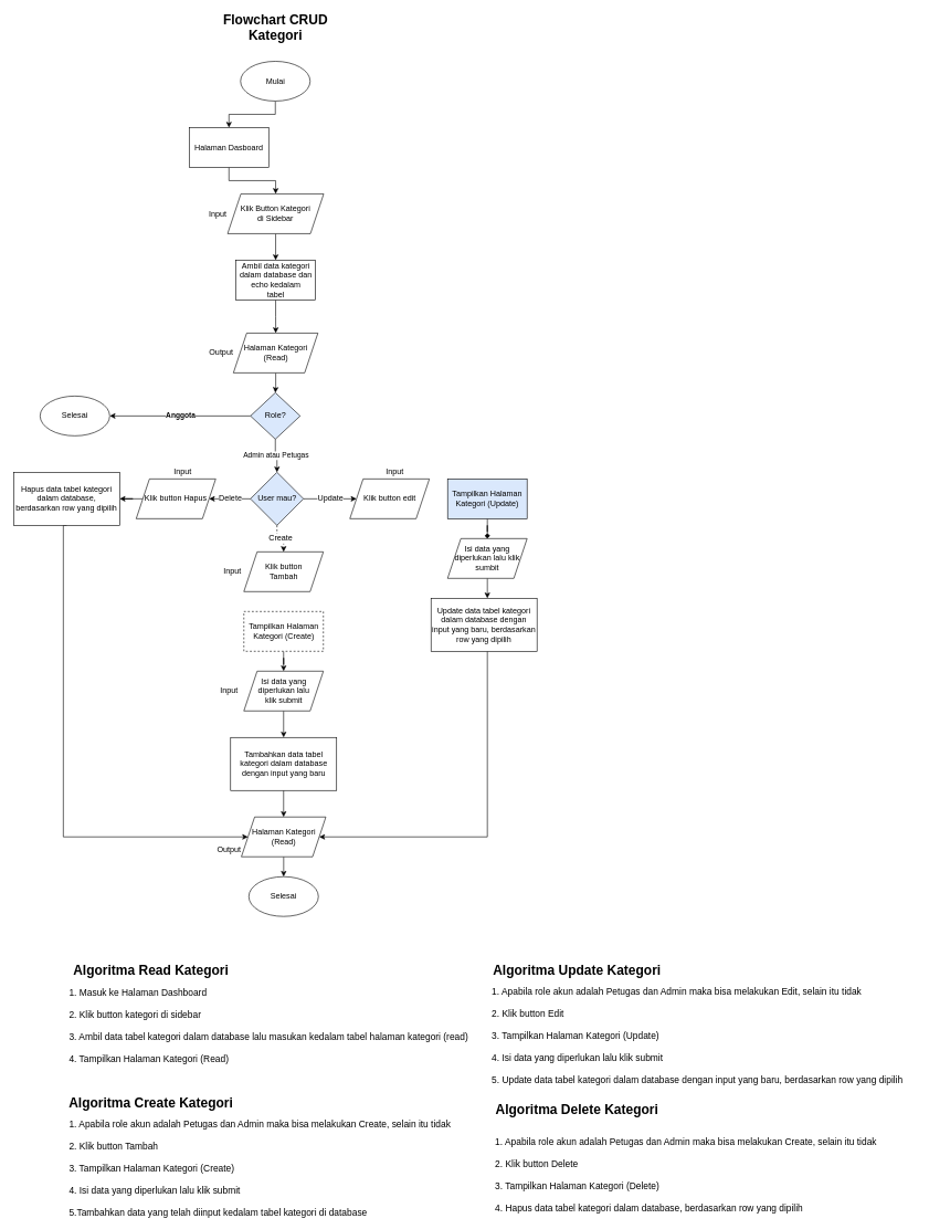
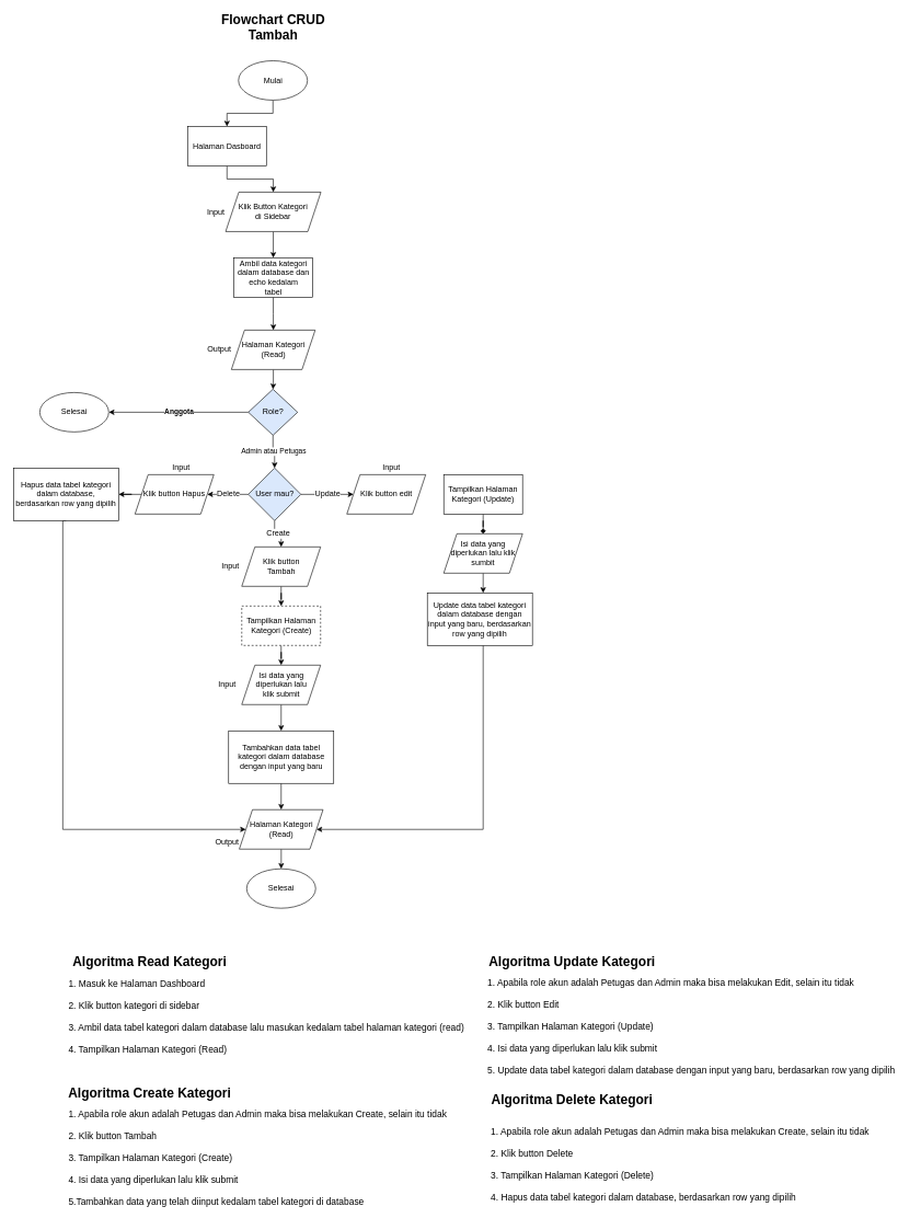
  <mxCell id="0" />
  <mxCell id="1" parent="0" />
  <mxCell id="2" value="" style="edgeStyle=orthogonalEdgeStyle;rounded=0;orthogonalLoop=1;jettySize=auto;html=1;fontSize=20;" edge="1" parent="1" source="3" target="11"><mxGeometry relative="1" as="geometry" /></mxCell>
  <mxCell id="3" value="Mulai" style="ellipse;whiteSpace=wrap;html=1;" vertex="1" parent="1"><mxGeometry x="362.5" y="92" width="105" height="60" as="geometry" /></mxCell>
- <mxCell id="4" value="&lt;span style=&quot;font-size: 20px&quot;&gt;&lt;b&gt;Flowchart CRUD&lt;br&gt;Kategori&lt;br&gt;&lt;/b&gt;&lt;/span&gt;" style="text;html=1;align=center;verticalAlign=middle;resizable=0;points=[];autosize=1;" vertex="1" parent="1"><mxGeometry x="330" y="20" width="170" height="40" as="geometry" /></mxCell>
+ <mxCell id="4" value="&lt;span style=&quot;font-size: 20px&quot;&gt;&lt;b&gt;Flowchart CRUD&lt;br&gt;Tambah&lt;br&gt;&lt;/b&gt;&lt;/span&gt;" style="text;html=1;align=center;verticalAlign=middle;resizable=0;points=[];autosize=1;" vertex="1" parent="1"><mxGeometry x="330" y="20" width="170" height="40" as="geometry" /></mxCell>
  <mxCell id="5" value="Admin atau Petugas" style="edgeStyle=orthogonalEdgeStyle;rounded=0;orthogonalLoop=1;jettySize=auto;html=1;exitX=0.5;exitY=1;exitDx=0;exitDy=0;entryX=0.5;entryY=0;entryDx=0;entryDy=0;" edge="1" parent="1" source="7" target="23"><mxGeometry relative="1" as="geometry"><mxPoint x="415" y="712" as="sourcePoint" /><mxPoint x="415" y="742" as="targetPoint" /></mxGeometry></mxCell>
  <mxCell id="6" value="&lt;b&gt;Anggota&lt;/b&gt;" style="edgeStyle=orthogonalEdgeStyle;rounded=0;orthogonalLoop=1;jettySize=auto;html=1;" edge="1" parent="1" source="7" target="51"><mxGeometry relative="1" as="geometry"><mxPoint x="250" y="627" as="targetPoint" /></mxGeometry></mxCell>
  <mxCell id="7" value="Role?" style="rhombus;whiteSpace=wrap;html=1;fillColor=#dae8fc;" vertex="1" parent="1"><mxGeometry x="377.5" y="592" width="75" height="70" as="geometry" /></mxCell>
  <mxCell id="8" value="&lt;span style=&quot;font-size: 20px&quot;&gt;&lt;b&gt;Algoritma Read Kategori&lt;br&gt;&lt;/b&gt;&lt;/span&gt;" style="text;html=1;align=center;verticalAlign=middle;resizable=0;points=[];autosize=1;" vertex="1" parent="1"><mxGeometry x="101.5" y="1452" width="250" height="20" as="geometry" /></mxCell>
  <mxCell id="9" value="&lt;span style=&quot;font-size: 14px&quot;&gt;1. Masuk ke Halaman Dashboard&lt;br&gt;&lt;br&gt;2. Klik button kategori di sidebar&lt;br&gt;&lt;br&gt;3. Ambil data tabel kategori dalam database lalu masukan kedalam tabel halaman kategori (read)&lt;br&gt;&lt;br&gt;4. Tampilkan Halaman Kategori (Read)&lt;br&gt;&lt;/span&gt;" style="text;html=1;align=left;verticalAlign=middle;resizable=0;points=[];autosize=1;" vertex="1" parent="1"><mxGeometry x="101.5" y="1492" width="620" height="110" as="geometry" /></mxCell>
  <mxCell id="10" value="" style="edgeStyle=orthogonalEdgeStyle;rounded=0;orthogonalLoop=1;jettySize=auto;html=1;fontSize=12;" edge="1" parent="1" source="11" target="13"><mxGeometry relative="1" as="geometry" /></mxCell>
  <mxCell id="11" value="Halaman Dasboard" style="whiteSpace=wrap;html=1;" vertex="1" parent="1"><mxGeometry x="285" y="192" width="120" height="60" as="geometry" /></mxCell>
  <mxCell id="12" value="" style="edgeStyle=orthogonalEdgeStyle;rounded=0;orthogonalLoop=1;jettySize=auto;html=1;fontSize=20;" edge="1" parent="1" source="13" target="16"><mxGeometry relative="1" as="geometry" /></mxCell>
  <mxCell id="13" value="Klik Button Kategori&lt;br&gt;di Sidebar" style="shape=parallelogram;perimeter=parallelogramPerimeter;whiteSpace=wrap;html=1;fixedSize=1;" vertex="1" parent="1"><mxGeometry x="343" y="292" width="145" height="60" as="geometry" /></mxCell>
  <mxCell id="14" value="Input" style="text;html=1;align=center;verticalAlign=middle;resizable=0;points=[];autosize=1;" vertex="1" parent="1"><mxGeometry x="308" y="312" width="40" height="20" as="geometry" /></mxCell>
  <mxCell id="15" value="" style="edgeStyle=orthogonalEdgeStyle;rounded=0;orthogonalLoop=1;jettySize=auto;html=1;fontSize=20;" edge="1" parent="1" source="16" target="18"><mxGeometry relative="1" as="geometry" /></mxCell>
  <mxCell id="16" value="Ambil data kategori&lt;br&gt;dalam database dan echo kedalam&lt;br&gt;tabel" style="whiteSpace=wrap;html=1;" vertex="1" parent="1"><mxGeometry x="355.5" y="392" width="120" height="60" as="geometry" /></mxCell>
  <mxCell id="17" value="" style="edgeStyle=orthogonalEdgeStyle;rounded=0;orthogonalLoop=1;jettySize=auto;html=1;fontSize=12;" edge="1" parent="1" source="18" target="7"><mxGeometry relative="1" as="geometry" /></mxCell>
  <mxCell id="18" value="Halaman Kategori (Read)" style="shape=parallelogram;perimeter=parallelogramPerimeter;whiteSpace=wrap;html=1;fixedSize=1;" vertex="1" parent="1"><mxGeometry x="351.75" y="502" width="127.5" height="60" as="geometry" /></mxCell>
  <mxCell id="19" value="Output" style="text;html=1;align=center;verticalAlign=middle;resizable=0;points=[];autosize=1;" vertex="1" parent="1"><mxGeometry x="308" y="522" width="50" height="20" as="geometry" /></mxCell>
  <mxCell id="20" value="Update" style="edgeStyle=orthogonalEdgeStyle;rounded=0;orthogonalLoop=1;jettySize=auto;html=1;fontSize=12;" edge="1" parent="1" source="23" target="24"><mxGeometry relative="1" as="geometry" /></mxCell>
  <mxCell id="21" value="Delete" style="edgeStyle=orthogonalEdgeStyle;rounded=0;orthogonalLoop=1;jettySize=auto;html=1;fontSize=12;" edge="1" parent="1" source="23" target="26"><mxGeometry relative="1" as="geometry" /></mxCell>
- <mxCell id="22" value="Create" style="edgeStyle=orthogonalEdgeStyle;rounded=0;orthogonalLoop=1;jettySize=auto;html=1;fontSize=12;dashed=1;" edge="1" parent="1" source="23" target="28"><mxGeometry relative="1" as="geometry" /></mxCell>
+ <mxCell id="22" value="Create" style="edgeStyle=orthogonalEdgeStyle;rounded=0;orthogonalLoop=1;jettySize=auto;html=1;fontSize=12;" edge="1" parent="1" source="23" target="28"><mxGeometry relative="1" as="geometry" /></mxCell>
  <mxCell id="23" value="User mau?" style="rhombus;whiteSpace=wrap;html=1;fillColor=#dae8fc;" vertex="1" parent="1"><mxGeometry x="377.5" y="712" width="80" height="80" as="geometry" /></mxCell>
  <mxCell id="24" value="Klik button edit" style="shape=parallelogram;perimeter=parallelogramPerimeter;whiteSpace=wrap;html=1;fixedSize=1;" vertex="1" parent="1"><mxGeometry x="527.5" y="722" width="120" height="60" as="geometry" /></mxCell>
  <mxCell id="25" value="" style="edgeStyle=orthogonalEdgeStyle;rounded=0;orthogonalLoop=1;jettySize=auto;html=1;fontSize=12;" edge="1" parent="1" source="26" target="32"><mxGeometry relative="1" as="geometry" /></mxCell>
  <mxCell id="26" value="Klik button Hapus" style="shape=parallelogram;perimeter=parallelogramPerimeter;whiteSpace=wrap;html=1;fixedSize=1;" vertex="1" parent="1"><mxGeometry x="205" y="722" width="120" height="60" as="geometry" /></mxCell>
+ <mxCell id="27" value="" style="edgeStyle=orthogonalEdgeStyle;rounded=0;orthogonalLoop=1;jettySize=auto;html=1;fontSize=12;" edge="1" parent="1" source="28" target="40"><mxGeometry relative="1" as="geometry" /></mxCell>
  <mxCell id="28" value="Klik button &lt;br&gt;Tambah" style="shape=parallelogram;perimeter=parallelogramPerimeter;whiteSpace=wrap;html=1;fixedSize=1;" vertex="1" parent="1"><mxGeometry x="367.5" y="832" width="120" height="60" as="geometry" /></mxCell>
  <mxCell id="29" value="Input" style="text;html=1;align=center;verticalAlign=middle;resizable=0;points=[];autosize=1;" vertex="1" parent="1"><mxGeometry x="255" y="702" width="40" height="20" as="geometry" /></mxCell>
  <mxCell id="30" value="Input" style="text;html=1;align=center;verticalAlign=middle;resizable=0;points=[];autosize=1;" vertex="1" parent="1"><mxGeometry x="575" y="702" width="40" height="20" as="geometry" /></mxCell>
  <mxCell id="31" style="edgeStyle=orthogonalEdgeStyle;rounded=0;orthogonalLoop=1;jettySize=auto;html=1;fontSize=12;entryX=0;entryY=0.5;entryDx=0;entryDy=0;exitX=0.5;exitY=1;exitDx=0;exitDy=0;" edge="1" parent="1" source="32" target="46"><mxGeometry relative="1" as="geometry"><mxPoint x="95" y="1282" as="targetPoint" /><mxPoint x="100" y="822" as="sourcePoint" /><Array as="points"><mxPoint x="95" y="792" /><mxPoint x="95" y="1262" /></Array></mxGeometry></mxCell>
  <mxCell id="32" value="Hapus data tabel kategori dalam database, berdasarkan row yang dipilih" style="whiteSpace=wrap;html=1;" vertex="1" parent="1"><mxGeometry x="20" y="712" width="160" height="80" as="geometry" /></mxCell>
  <mxCell id="33" value="" style="edgeStyle=orthogonalEdgeStyle;rounded=0;orthogonalLoop=1;jettySize=auto;html=1;fontSize=12;endArrow=diamond;" edge="1" parent="1" source="34" target="36"><mxGeometry relative="1" as="geometry" /></mxCell>
- <mxCell id="34" value="Tampilkan Halaman&lt;br&gt;Kategori (Update)" style="whiteSpace=wrap;html=1;fillColor=#dae8fc;" vertex="1" parent="1"><mxGeometry x="675" y="722" width="120" height="60" as="geometry" /></mxCell>
+ <mxCell id="34" value="Tampilkan Halaman&lt;br&gt;Kategori (Update)" style="whiteSpace=wrap;html=1;" vertex="1" parent="1"><mxGeometry x="675" y="722" width="120" height="60" as="geometry" /></mxCell>
  <mxCell id="35" value="" style="edgeStyle=orthogonalEdgeStyle;rounded=0;orthogonalLoop=1;jettySize=auto;html=1;fontSize=12;" edge="1" parent="1" source="36"><mxGeometry relative="1" as="geometry"><mxPoint x="735" y="902" as="targetPoint" /></mxGeometry></mxCell>
  <mxCell id="36" value="Isi data yang diperlukan lalu klik sumbit" style="shape=parallelogram;perimeter=parallelogramPerimeter;whiteSpace=wrap;html=1;fixedSize=1;" vertex="1" parent="1"><mxGeometry x="675" y="812" width="120" height="60" as="geometry" /></mxCell>
  <mxCell id="37" style="edgeStyle=orthogonalEdgeStyle;rounded=0;orthogonalLoop=1;jettySize=auto;html=1;entryX=1;entryY=0.5;entryDx=0;entryDy=0;fontSize=12;exitX=0.5;exitY=1;exitDx=0;exitDy=0;" edge="1" parent="1" target="46"><mxGeometry relative="1" as="geometry"><mxPoint x="735" y="982" as="sourcePoint" /><Array as="points"><mxPoint x="735" y="1262" /></Array></mxGeometry></mxCell>
  <mxCell id="38" value="Update data tabel kategori dalam database dengan input yang baru, berdasarkan row yang dipilih" style="whiteSpace=wrap;html=1;" vertex="1" parent="1"><mxGeometry x="650" y="902" width="160" height="80" as="geometry" /></mxCell>
  <mxCell id="39" value="" style="edgeStyle=orthogonalEdgeStyle;rounded=0;orthogonalLoop=1;jettySize=auto;html=1;fontSize=12;" edge="1" parent="1" source="40" target="42"><mxGeometry relative="1" as="geometry" /></mxCell>
  <mxCell id="40" value="Tampilkan Halaman&lt;br&gt;Kategori (Create)" style="whiteSpace=wrap;html=1;dashed=1;" vertex="1" parent="1"><mxGeometry x="367.5" y="922" width="120" height="60" as="geometry" /></mxCell>
  <mxCell id="41" value="" style="edgeStyle=orthogonalEdgeStyle;rounded=0;orthogonalLoop=1;jettySize=auto;html=1;fontSize=12;" edge="1" parent="1" source="42" target="44"><mxGeometry relative="1" as="geometry" /></mxCell>
  <mxCell id="42" value="Isi data yang diperlukan lalu&lt;br&gt;klik submit" style="shape=parallelogram;perimeter=parallelogramPerimeter;whiteSpace=wrap;html=1;fixedSize=1;" vertex="1" parent="1"><mxGeometry x="367.5" y="1012" width="120" height="60" as="geometry" /></mxCell>
  <mxCell id="43" value="" style="edgeStyle=orthogonalEdgeStyle;rounded=0;orthogonalLoop=1;jettySize=auto;html=1;fontSize=12;entryX=0.5;entryY=0;entryDx=0;entryDy=0;" edge="1" parent="1" source="44" target="46"><mxGeometry relative="1" as="geometry"><mxPoint x="427.5" y="1222" as="targetPoint" /></mxGeometry></mxCell>
  <mxCell id="44" value="Tambahkan data tabel kategori dalam database dengan input yang baru" style="whiteSpace=wrap;html=1;" vertex="1" parent="1"><mxGeometry x="347.5" y="1112" width="160" height="80" as="geometry" /></mxCell>
  <mxCell id="45" value="" style="edgeStyle=orthogonalEdgeStyle;rounded=0;orthogonalLoop=1;jettySize=auto;html=1;fontSize=12;" edge="1" parent="1" source="46" target="50"><mxGeometry relative="1" as="geometry" /></mxCell>
  <mxCell id="46" value="Halaman Kategori (Read)" style="shape=parallelogram;perimeter=parallelogramPerimeter;whiteSpace=wrap;html=1;fixedSize=1;" vertex="1" parent="1"><mxGeometry x="363.75" y="1232" width="127.5" height="60" as="geometry" /></mxCell>
  <mxCell id="47" value="Input" style="text;html=1;align=center;verticalAlign=middle;resizable=0;points=[];autosize=1;fontSize=12;" vertex="1" parent="1"><mxGeometry x="330" y="852" width="40" height="20" as="geometry" /></mxCell>
  <mxCell id="48" value="Input" style="text;html=1;align=center;verticalAlign=middle;resizable=0;points=[];autosize=1;fontSize=12;" vertex="1" parent="1"><mxGeometry x="325" y="1032" width="40" height="20" as="geometry" /></mxCell>
  <mxCell id="49" value="Output" style="text;html=1;align=center;verticalAlign=middle;resizable=0;points=[];autosize=1;fontSize=12;" vertex="1" parent="1"><mxGeometry x="320" y="1272" width="50" height="20" as="geometry" /></mxCell>
  <mxCell id="50" value="Selesai" style="ellipse;whiteSpace=wrap;html=1;" vertex="1" parent="1"><mxGeometry x="375" y="1322" width="105" height="60" as="geometry" /></mxCell>
  <mxCell id="51" value="Selesai" style="ellipse;whiteSpace=wrap;html=1;" vertex="1" parent="1"><mxGeometry x="60" y="597" width="105" height="60" as="geometry" /></mxCell>
  <mxCell id="52" value="&lt;span style=&quot;font-size: 20px&quot;&gt;&lt;b&gt;Algoritma Create Kategori&lt;br&gt;&lt;/b&gt;&lt;/span&gt;" style="text;html=1;align=center;verticalAlign=middle;resizable=0;points=[];autosize=1;" vertex="1" parent="1"><mxGeometry x="96.5" y="1652" width="260" height="20" as="geometry" /></mxCell>
  <mxCell id="53" value="&lt;span style=&quot;font-size: 14px&quot;&gt;1. Apabila role akun adalah Petugas dan Admin maka bisa melakukan Create, selain itu tidak&lt;br&gt;&lt;br&gt;2. Klik button Tambah&lt;br&gt;&lt;br&gt;3. Tampilkan Halaman Kategori (Create)&lt;br&gt;&lt;br&gt;4. Isi data yang diperlukan lalu klik submit&lt;br&gt;&lt;br&gt;5.Tambahkan data yang telah diinput kedalam tabel kategori di database&lt;br&gt;&lt;/span&gt;" style="text;html=1;align=left;verticalAlign=middle;resizable=0;points=[];autosize=1;" vertex="1" parent="1"><mxGeometry x="101.5" y="1692" width="590" height="140" as="geometry" /></mxCell>
  <mxCell id="54" value="&lt;span style=&quot;font-size: 20px&quot;&gt;&lt;b&gt;Algoritma Update Kategori&lt;br&gt;&lt;/b&gt;&lt;/span&gt;" style="text;html=1;align=center;verticalAlign=middle;resizable=0;points=[];autosize=1;" vertex="1" parent="1"><mxGeometry x="735" y="1452" width="270" height="20" as="geometry" /></mxCell>
  <mxCell id="55" value="&lt;span style=&quot;font-size: 20px&quot;&gt;&lt;b&gt;Algoritma Delete Kategori&lt;br&gt;&lt;/b&gt;&lt;/span&gt;" style="text;html=1;align=center;verticalAlign=middle;resizable=0;points=[];autosize=1;" vertex="1" parent="1"><mxGeometry x="740" y="1662" width="260" height="20" as="geometry" /></mxCell>
  <mxCell id="56" value="&lt;span style=&quot;font-size: 14px&quot;&gt;1. Apabila role akun adalah Petugas dan Admin maka bisa melakukan Create, selain itu tidak&lt;br&gt;&lt;br&gt;2. Klik button Delete&lt;br&gt;&lt;br&gt;3. Tampilkan Halaman Kategori (Delete)&lt;br&gt;&lt;br&gt;4.&amp;nbsp;&lt;/span&gt;&lt;span style=&quot;text-align: center&quot;&gt;&lt;font style=&quot;font-size: 14px&quot;&gt;Hapus data tabel kategori dalam database, berdasarkan row yang dipilih&lt;/font&gt;&lt;/span&gt;&lt;span style=&quot;font-size: 14px&quot;&gt;&lt;br&gt;&lt;/span&gt;" style="text;html=1;align=left;verticalAlign=middle;resizable=0;points=[];autosize=1;" vertex="1" parent="1"><mxGeometry x="745" y="1717" width="590" height="110" as="geometry" /></mxCell>
  <mxCell id="57" value="&lt;span style=&quot;font-size: 14px&quot;&gt;1. Apabila role akun adalah Petugas dan Admin maka bisa melakukan Edit, selain itu tidak&lt;br&gt;&lt;br&gt;2. Klik button Edit&lt;br&gt;&lt;br&gt;3. Tampilkan Halaman Kategori (Update)&lt;br&gt;&lt;br&gt;4. Isi data yang diperlukan lalu klik submit&lt;br&gt;&lt;br&gt;5.&amp;nbsp;&lt;/span&gt;&lt;span style=&quot;text-align: center&quot;&gt;&lt;font style=&quot;font-size: 14px&quot;&gt;Update data tabel kategori dalam database dengan input yang baru, berdasarkan row yang dipilih&lt;/font&gt;&lt;/span&gt;&lt;span style=&quot;font-size: 14px&quot;&gt;&lt;br&gt;&lt;/span&gt;" style="text;html=1;align=left;verticalAlign=middle;resizable=0;points=[];autosize=1;" vertex="1" parent="1"><mxGeometry x="740" y="1492" width="640" height="140" as="geometry" /></mxCell>
